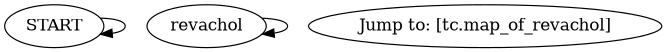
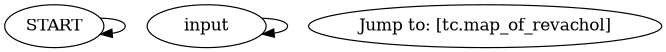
  digraph {
    n1 [label=START]
-   n2 [label=revachol]
+   n2 [label=input]
    n3 [label="Jump to: [tc.map_of_revachol]"]
    n1 -> n1
    n2 -> n2
  }
